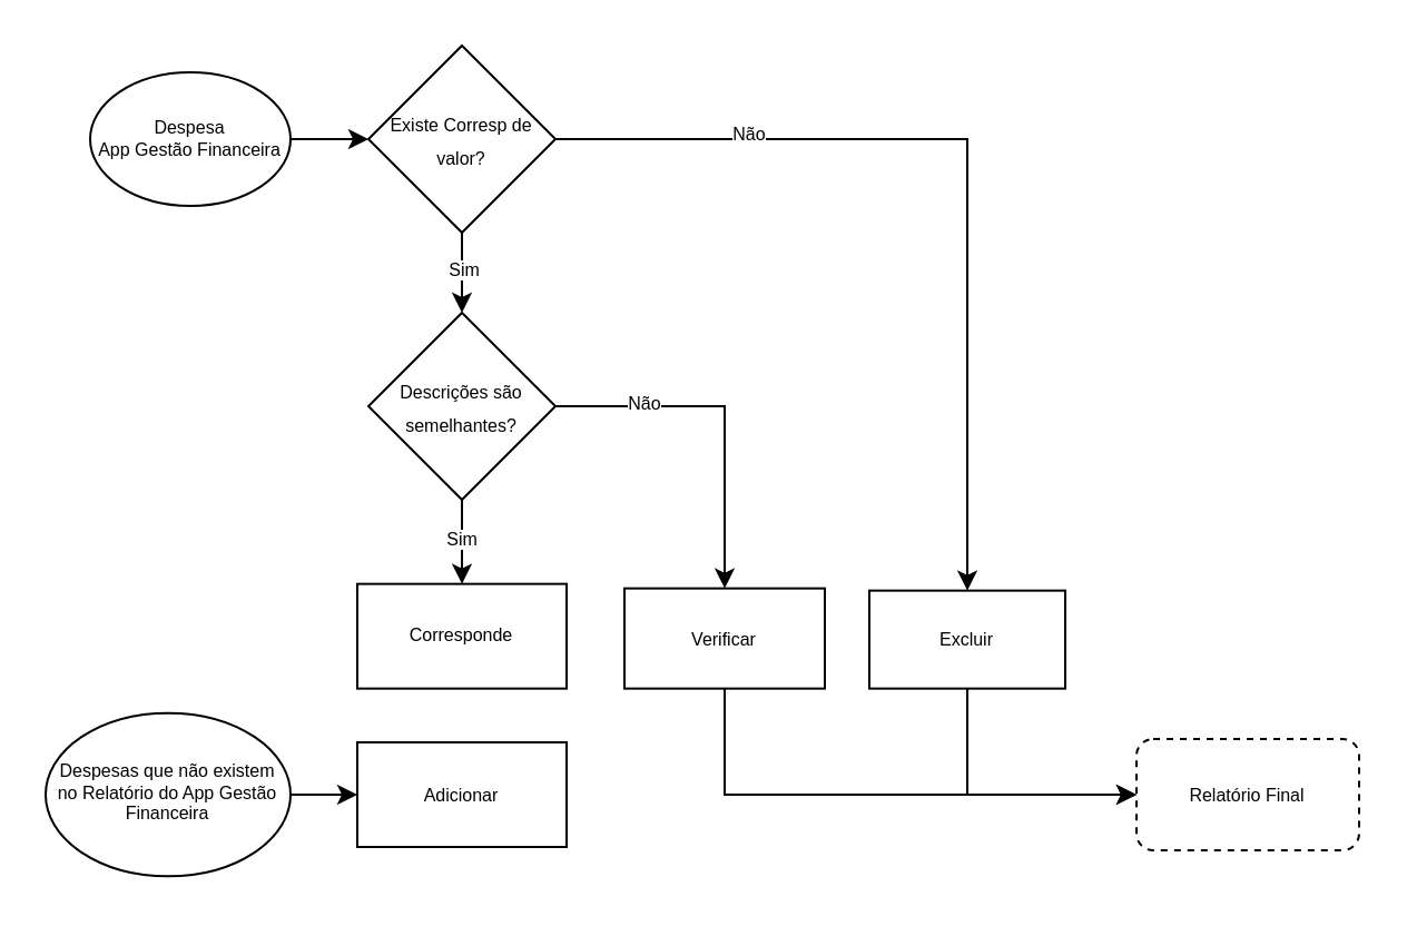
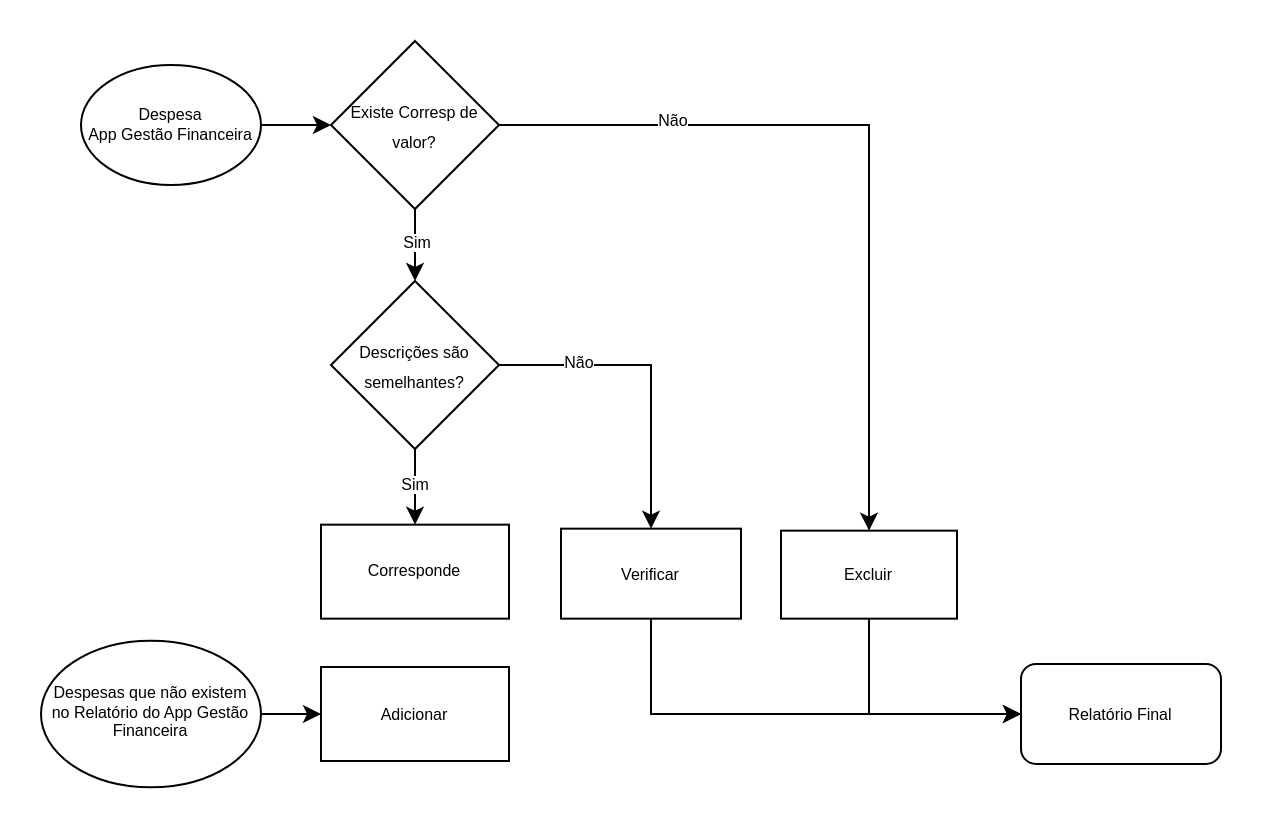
  <mxCell id="0" />
  <mxCell id="1" parent="0" />
  <mxCell id="2" value="" style="edgeStyle=orthogonalEdgeStyle;rounded=0;orthogonalLoop=1;jettySize=auto;html=1;" edge="1" parent="1" source="6" target="12"><mxGeometry relative="1" as="geometry" /></mxCell>
  <mxCell id="3" value="Sim" style="edgeLabel;html=1;align=center;verticalAlign=middle;resizable=0;points=[];fontSize=8;" vertex="1" connectable="0" parent="2"><mxGeometry x="0.039" y="-1" relative="1" as="geometry"><mxPoint as="offset" /></mxGeometry></mxCell>
  <mxCell id="4" value="" style="edgeStyle=orthogonalEdgeStyle;rounded=0;orthogonalLoop=1;jettySize=auto;html=1;" edge="1" parent="1" source="6" target="16"><mxGeometry relative="1" as="geometry" /></mxCell>
  <mxCell id="5" value="Não" style="edgeLabel;html=1;align=center;verticalAlign=middle;resizable=0;points=[];fontSize=8;" vertex="1" connectable="0" parent="4"><mxGeometry x="-0.5" y="2" relative="1" as="geometry"><mxPoint as="offset" /></mxGeometry></mxCell>
  <mxCell id="6" value="&lt;font style=&quot;font-size: 8px;&quot;&gt;Descrições são semelhantes?&lt;/font&gt;" style="rhombus;whiteSpace=wrap;html=1;convertToSvg=0;" vertex="1" parent="1"><mxGeometry x="165" y="140" width="84" height="84" as="geometry" /></mxCell>
  <mxCell id="7" style="edgeStyle=orthogonalEdgeStyle;rounded=0;orthogonalLoop=1;jettySize=auto;html=1;exitX=0.5;exitY=1;exitDx=0;exitDy=0;entryX=0.5;entryY=0;entryDx=0;entryDy=0;fontSize=8;" edge="1" parent="1" source="11" target="6"><mxGeometry relative="1" as="geometry"><mxPoint x="207" y="145" as="targetPoint" /></mxGeometry></mxCell>
  <mxCell id="8" value="Sim" style="edgeLabel;html=1;align=center;verticalAlign=middle;resizable=0;points=[];fontSize=8;" vertex="1" connectable="0" parent="7"><mxGeometry x="-0.125" relative="1" as="geometry"><mxPoint as="offset" /></mxGeometry></mxCell>
  <mxCell id="9" value="" style="edgeStyle=orthogonalEdgeStyle;rounded=0;orthogonalLoop=1;jettySize=auto;html=1;" edge="1" parent="1" source="11" target="14"><mxGeometry relative="1" as="geometry" /></mxCell>
  <mxCell id="10" value="Não" style="edgeLabel;html=1;align=center;verticalAlign=middle;resizable=0;points=[];fontSize=8;" vertex="1" connectable="0" parent="9"><mxGeometry x="-0.554" y="3" relative="1" as="geometry"><mxPoint as="offset" /></mxGeometry></mxCell>
  <mxCell id="11" value="&lt;span style=&quot;font-size: 8px;&quot;&gt;Existe Corresp de valor?&lt;/span&gt;" style="rhombus;whiteSpace=wrap;html=1;convertToSvg=0;" vertex="1" parent="1"><mxGeometry x="165" y="20" width="84" height="84" as="geometry" /></mxCell>
  <mxCell id="12" value="Corresponde" style="whiteSpace=wrap;html=1;fontSize=8;" vertex="1" parent="1"><mxGeometry x="160" y="261.83" width="94" height="47" as="geometry" /></mxCell>
  <mxCell id="13" style="edgeStyle=orthogonalEdgeStyle;rounded=0;orthogonalLoop=1;jettySize=auto;html=1;exitX=0.5;exitY=1;exitDx=0;exitDy=0;entryX=0;entryY=0.5;entryDx=0;entryDy=0;" edge="1" parent="1" source="14" target="21"><mxGeometry relative="1" as="geometry" /></mxCell>
  <mxCell id="14" value="Excluir" style="whiteSpace=wrap;html=1;fontSize=8;" vertex="1" parent="1"><mxGeometry x="390" y="264.83" width="88" height="44" as="geometry" /></mxCell>
  <mxCell id="15" style="edgeStyle=orthogonalEdgeStyle;rounded=0;orthogonalLoop=1;jettySize=auto;html=1;exitX=0.5;exitY=1;exitDx=0;exitDy=0;entryX=0;entryY=0.5;entryDx=0;entryDy=0;" edge="1" parent="1" source="16" target="21"><mxGeometry relative="1" as="geometry" /></mxCell>
  <mxCell id="16" value="&lt;font style=&quot;font-size: 8px;&quot;&gt;Verificar&lt;/font&gt;" style="whiteSpace=wrap;html=1;" vertex="1" parent="1"><mxGeometry x="280" y="263.83" width="90" height="45" as="geometry" /></mxCell>
  <mxCell id="17" value="" style="edgeStyle=orthogonalEdgeStyle;rounded=0;orthogonalLoop=1;jettySize=auto;html=1;" edge="1" parent="1" source="18" target="11"><mxGeometry relative="1" as="geometry" /></mxCell>
  <mxCell id="18" value="Despesa&lt;div&gt;App Gestão Financeira&lt;/div&gt;" style="ellipse;whiteSpace=wrap;html=1;fontSize=8;" vertex="1" parent="1"><mxGeometry x="40" y="32" width="90" height="60" as="geometry" /></mxCell>
  <mxCell id="19" value="" style="edgeStyle=orthogonalEdgeStyle;rounded=0;orthogonalLoop=1;jettySize=auto;html=1;" edge="1" parent="1" source="20" target="22"><mxGeometry relative="1" as="geometry" /></mxCell>
  <mxCell id="20" value="&lt;div style=&quot;&quot;&gt;&lt;span style=&quot;background-color: transparent; color: light-dark(rgb(0, 0, 0), rgb(255, 255, 255));&quot;&gt;Despesas que não existem&lt;/span&gt;&lt;/div&gt;&lt;div style=&quot;&quot;&gt;no Relatório do App Gestão Financeira&lt;/div&gt;" style="ellipse;whiteSpace=wrap;html=1;fontSize=8;align=center;" vertex="1" parent="1"><mxGeometry x="20" y="319.83" width="110" height="73.33" as="geometry" /></mxCell>
- <mxCell id="21" value="Relatório Final" style="rounded=1;whiteSpace=wrap;html=1;fontSize=8;dashed=1;" vertex="1" parent="1"><mxGeometry x="510" y="331.5" width="100" height="50" as="geometry" /></mxCell>
+ <mxCell id="21" value="Relatório Final" style="rounded=1;whiteSpace=wrap;html=1;fontSize=8;" vertex="1" parent="1"><mxGeometry x="510" y="331.5" width="100" height="50" as="geometry" /></mxCell>
  <mxCell id="22" value="Adicionar" style="whiteSpace=wrap;html=1;fontSize=8;" vertex="1" parent="1"><mxGeometry x="160" y="333" width="94" height="47" as="geometry" /></mxCell>
